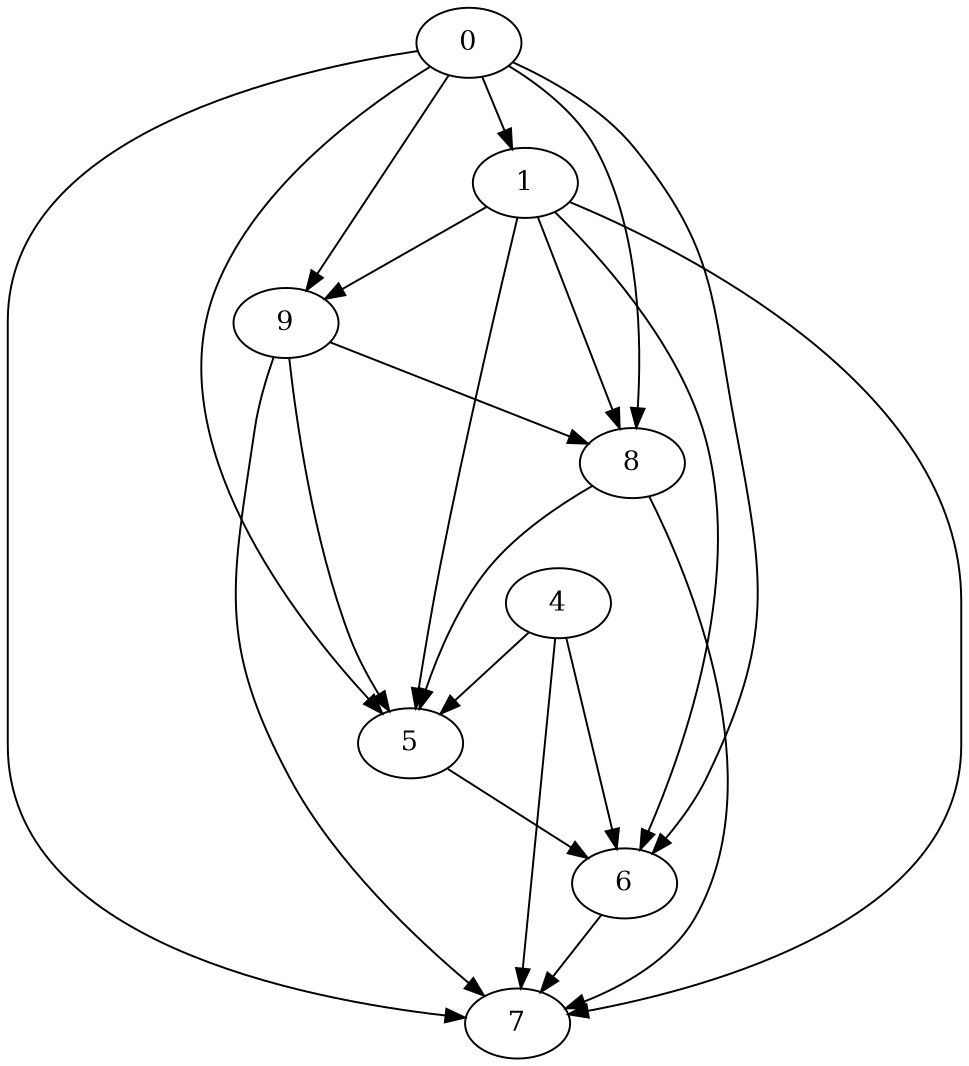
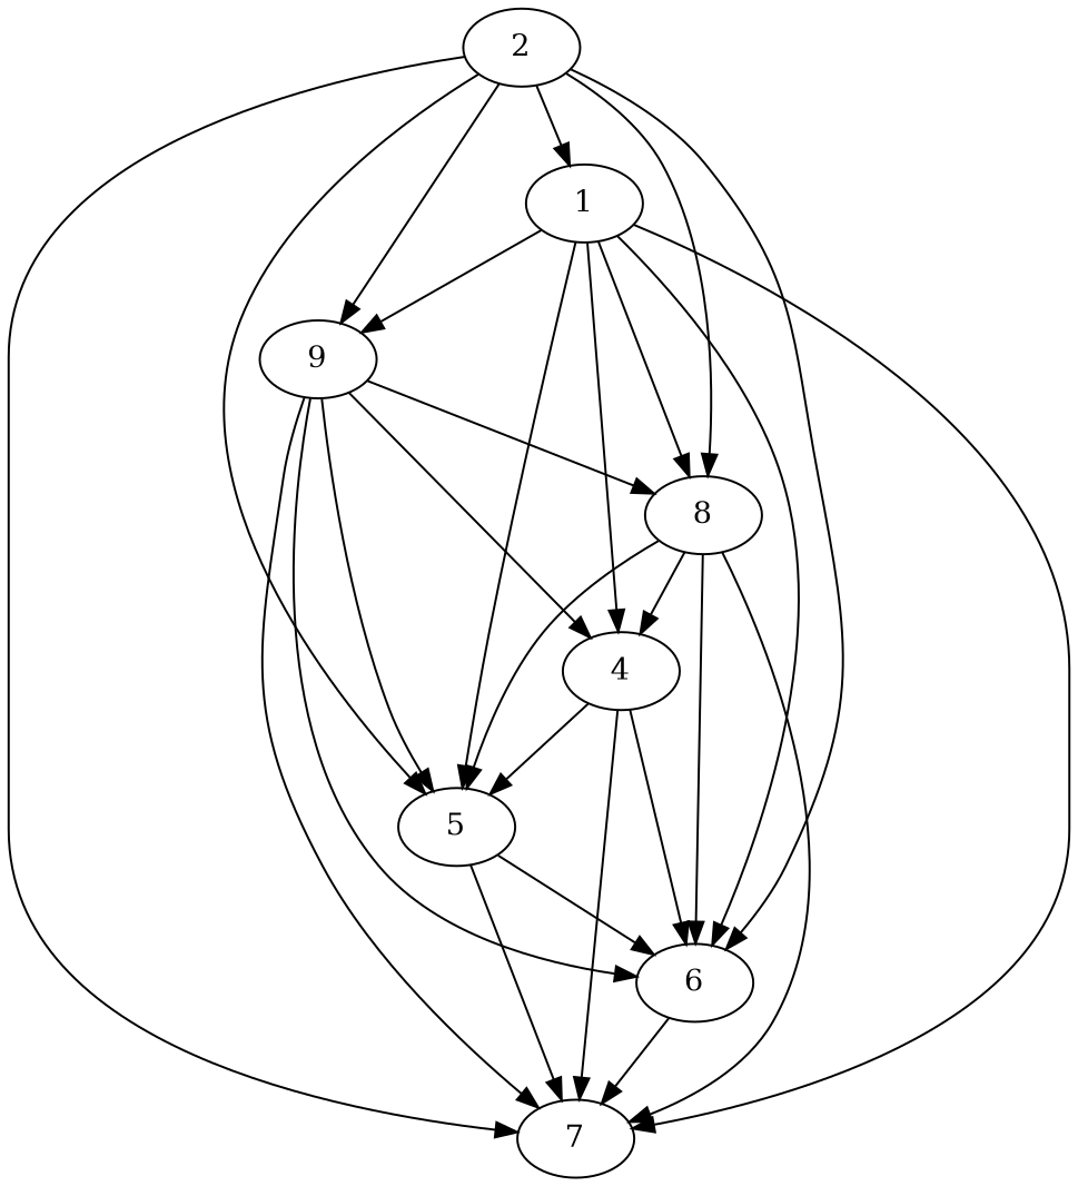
  digraph {
    n1 [label=9]
-   0
+   0 [label=2]
    n3 [label=8]
    5
    6
    7
    1
    4
    n1 -> n3
    n1 -> 5
+   n1 -> 6
    n1 -> 7
+   n1 -> 4
    0 -> n1
    0 -> n3
    0 -> 5
    0 -> 6
    0 -> 7
    0 -> 1
    n3 -> 5
+   n3 -> 6
    n3 -> 7
+   n3 -> 4
    5 -> 6
+   5 -> 7
    6 -> 7
    1 -> n1
    1 -> n3
    1 -> 5
    1 -> 6
    1 -> 7
+   1 -> 4
    4 -> 5
    4 -> 6
    4 -> 7
  }
